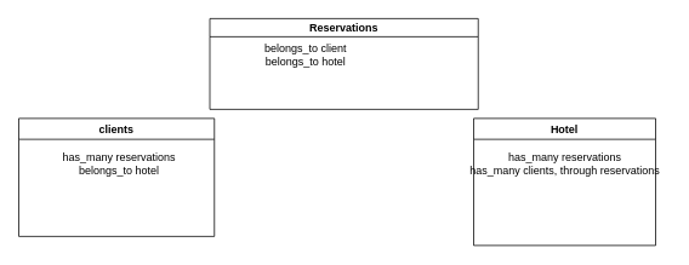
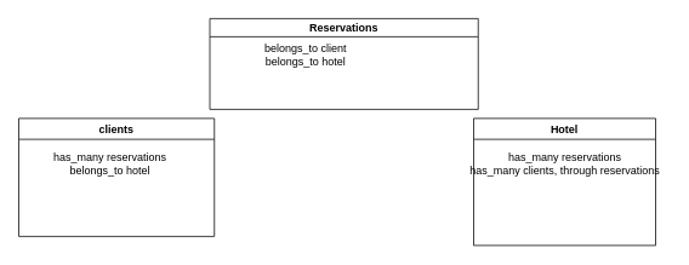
  <mxCell id="0" />
  <mxCell id="1" parent="0" />
  <mxCell id="2" value="Hotel" style="swimlane;whiteSpace=wrap;html=1;" vertex="1" parent="1"><mxGeometry x="520" y="130" width="200" height="140" as="geometry" /></mxCell>
  <mxCell id="3" value="has_many reservations&lt;br&gt;has_many clients, through reservations&lt;br&gt;" style="text;html=1;align=center;verticalAlign=middle;resizable=0;points=[];autosize=1;strokeColor=none;fillColor=none;" vertex="1" parent="2"><mxGeometry x="-15" y="30" width="230" height="40" as="geometry" /></mxCell>
  <mxCell id="4" value="Reservations" style="swimlane;whiteSpace=wrap;html=1;startSize=20;" vertex="1" parent="1"><mxGeometry x="230" y="20" width="295" height="100" as="geometry" /></mxCell>
  <mxCell id="5" value="belongs_to client&lt;br&gt;belongs_to hotel" style="text;html=1;align=center;verticalAlign=middle;resizable=0;points=[];autosize=1;strokeColor=none;fillColor=none;" vertex="1" parent="4"><mxGeometry x="50" y="20" width="110" height="40" as="geometry" /></mxCell>
  <mxCell id="6" value="clients" style="swimlane;whiteSpace=wrap;html=1;" vertex="1" parent="1"><mxGeometry x="20" y="130" width="215" height="130" as="geometry" /></mxCell>
- <mxCell id="7" value="has_many reservations&lt;br&gt;belongs_to hotel" style="text;html=1;align=center;verticalAlign=middle;resizable=0;points=[];autosize=1;strokeColor=none;fillColor=none;" vertex="1" parent="6"><mxGeometry x="35" y="30" width="150" height="40" as="geometry" /></mxCell>
+ <mxCell id="7" value="has_many reservations&lt;br&gt;belongs_to hotel" style="text;html=1;align=center;verticalAlign=middle;resizable=0;points=[];autosize=1;strokeColor=none;fillColor=none;" vertex="1" parent="6"><mxGeometry x="25" y="30" width="150" height="40" as="geometry" /></mxCell>
